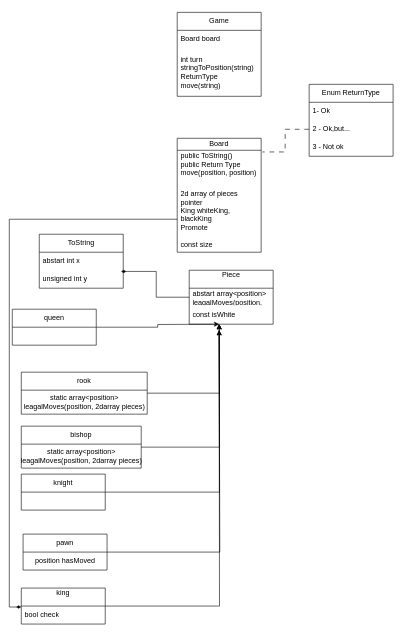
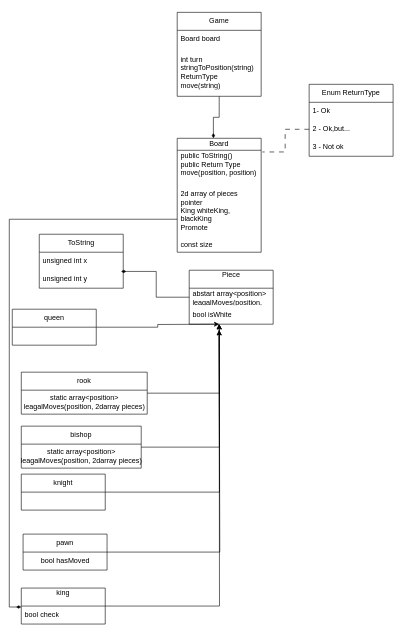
  <mxCell id="0" />
  <mxCell id="1" parent="0" />
  <mxCell id="2" value="Piece&lt;div&gt;&lt;br&gt;&lt;/div&gt;" style="swimlane;fontStyle=0;childLayout=stackLayout;horizontal=1;startSize=30;horizontalStack=0;resizeParent=1;resizeParentMax=0;resizeLast=0;collapsible=1;marginBottom=0;whiteSpace=wrap;html=1;" vertex="1" parent="1"><mxGeometry x="315" y="450" width="140" height="90" as="geometry" /></mxCell>
  <mxCell id="3" value="abstart array&amp;lt;position&amp;gt; leagalMoves(position, piecesPosition&amp;amp;)&lt;div&gt;&lt;br&gt;&lt;/div&gt;" style="text;strokeColor=none;fillColor=none;align=left;verticalAlign=middle;spacingLeft=4;spacingRight=4;overflow=hidden;points=[[0,0.5],[1,0.5]];portConstraint=eastwest;rotatable=0;whiteSpace=wrap;html=1;" vertex="1" parent="2"><mxGeometry y="30" width="140" height="30" as="geometry" /></mxCell>
- <mxCell id="4" value="const isWhite" style="text;strokeColor=none;fillColor=none;align=left;verticalAlign=middle;spacingLeft=4;spacingRight=4;overflow=hidden;points=[[0,0.5],[1,0.5]];portConstraint=eastwest;rotatable=0;whiteSpace=wrap;html=1;" vertex="1" parent="2"><mxGeometry y="60" width="140" height="30" as="geometry" /></mxCell>
+ <mxCell id="4" value="bool isWhite" style="text;strokeColor=none;fillColor=none;align=left;verticalAlign=middle;spacingLeft=4;spacingRight=4;overflow=hidden;points=[[0,0.5],[1,0.5]];portConstraint=eastwest;rotatable=0;whiteSpace=wrap;html=1;" vertex="1" parent="2"><mxGeometry y="60" width="140" height="30" as="geometry" /></mxCell>
  <mxCell id="5" value="Board" style="swimlane;fontStyle=0;childLayout=stackLayout;horizontal=1;startSize=20;horizontalStack=0;resizeParent=1;resizeParentMax=0;resizeLast=0;collapsible=1;marginBottom=0;whiteSpace=wrap;html=1;" vertex="1" parent="1"><mxGeometry x="295" y="230" width="140" height="190" as="geometry"><mxRectangle x="320" y="180" width="70" height="30" as="alternateBounds" /></mxGeometry></mxCell>
  <mxCell id="6" value="public ToString()&lt;div&gt;public Return Type move(position, position)&lt;/div&gt;&lt;div&gt;&lt;br&gt;&lt;/div&gt;" style="text;strokeColor=none;fillColor=none;align=left;verticalAlign=middle;spacingLeft=4;spacingRight=4;overflow=hidden;points=[[0,0.5],[1,0.5]];portConstraint=eastwest;rotatable=0;whiteSpace=wrap;html=1;" vertex="1" parent="5"><mxGeometry y="20" width="140" height="60" as="geometry" /></mxCell>
  <mxCell id="7" value="2d array of pieces pointer&lt;div&gt;King whiteKing, blackKing&lt;/div&gt;&lt;div&gt;Promote&lt;/div&gt;&lt;div&gt;&lt;br&gt;&lt;/div&gt;&lt;div&gt;const size&lt;/div&gt;" style="text;strokeColor=none;fillColor=none;align=left;verticalAlign=middle;spacingLeft=4;spacingRight=4;overflow=hidden;points=[[0,0.5],[1,0.5]];portConstraint=eastwest;rotatable=1;whiteSpace=wrap;html=1;movable=1;resizable=1;deletable=1;editable=1;locked=0;connectable=1;" vertex="1" parent="5"><mxGeometry y="80" width="140" height="110" as="geometry" /></mxCell>
  <mxCell id="8" value="Game" style="swimlane;fontStyle=0;childLayout=stackLayout;horizontal=1;startSize=30;horizontalStack=0;resizeParent=1;resizeParentMax=0;resizeLast=0;collapsible=1;marginBottom=0;whiteSpace=wrap;html=1;" vertex="1" parent="1"><mxGeometry x="295" y="20" width="140" height="140" as="geometry" /></mxCell>
  <mxCell id="9" value="Board board" style="text;strokeColor=none;fillColor=none;align=left;verticalAlign=middle;spacingLeft=4;spacingRight=4;overflow=hidden;points=[[0,0.5],[1,0.5]];portConstraint=eastwest;rotatable=0;whiteSpace=wrap;html=1;" vertex="1" parent="8"><mxGeometry y="30" width="140" height="30" as="geometry" /></mxCell>
  <mxCell id="10" value="int turn&amp;nbsp;&lt;div&gt;stringToPosition(string)&lt;br&gt;&lt;/div&gt;&lt;div&gt;ReturnType move(string)&lt;/div&gt;" style="text;strokeColor=none;fillColor=none;align=left;verticalAlign=middle;spacingLeft=4;spacingRight=4;overflow=hidden;points=[[0,0.5],[1,0.5]];portConstraint=eastwest;rotatable=0;whiteSpace=wrap;html=1;" vertex="1" parent="8"><mxGeometry y="60" width="140" height="80" as="geometry" /></mxCell>
  <mxCell id="11" value="ToString" style="swimlane;fontStyle=0;childLayout=stackLayout;horizontal=1;startSize=30;horizontalStack=0;resizeParent=1;resizeParentMax=0;resizeLast=0;collapsible=1;marginBottom=0;whiteSpace=wrap;html=1;" vertex="1" parent="1"><mxGeometry x="65" y="390" width="140" height="90" as="geometry" /></mxCell>
- <mxCell id="12" value="abstart int x" style="text;strokeColor=none;fillColor=none;align=left;verticalAlign=middle;spacingLeft=4;spacingRight=4;overflow=hidden;points=[[0,0.5],[1,0.5]];portConstraint=eastwest;rotatable=0;whiteSpace=wrap;html=1;" vertex="1" parent="11"><mxGeometry y="30" width="140" height="30" as="geometry" /></mxCell>
+ <mxCell id="12" value="unsigned int x" style="text;strokeColor=none;fillColor=none;align=left;verticalAlign=middle;spacingLeft=4;spacingRight=4;overflow=hidden;points=[[0,0.5],[1,0.5]];portConstraint=eastwest;rotatable=0;whiteSpace=wrap;html=1;" vertex="1" parent="11"><mxGeometry y="30" width="140" height="30" as="geometry" /></mxCell>
  <mxCell id="13" value="unsigned int y" style="text;strokeColor=none;fillColor=none;align=left;verticalAlign=middle;spacingLeft=4;spacingRight=4;overflow=hidden;points=[[0,0.5],[1,0.5]];portConstraint=eastwest;rotatable=0;whiteSpace=wrap;html=1;" vertex="1" parent="11"><mxGeometry y="60" width="140" height="30" as="geometry" /></mxCell>
  <mxCell id="14" value="Enum ReturnType" style="swimlane;fontStyle=0;childLayout=stackLayout;horizontal=1;startSize=30;horizontalStack=0;resizeParent=1;resizeParentMax=0;resizeLast=0;collapsible=1;marginBottom=0;whiteSpace=wrap;html=1;" vertex="1" parent="1"><mxGeometry x="515" y="140" width="140" height="120" as="geometry" /></mxCell>
  <mxCell id="15" value="1- Ok" style="text;strokeColor=none;fillColor=none;align=left;verticalAlign=middle;spacingLeft=4;spacingRight=4;overflow=hidden;points=[[0,0.5],[1,0.5]];portConstraint=eastwest;rotatable=0;whiteSpace=wrap;html=1;" vertex="1" parent="14"><mxGeometry y="30" width="140" height="30" as="geometry" /></mxCell>
  <mxCell id="16" value="2 - Ok,but..." style="text;strokeColor=none;fillColor=none;align=left;verticalAlign=middle;spacingLeft=4;spacingRight=4;overflow=hidden;points=[[0,0.5],[1,0.5]];portConstraint=eastwest;rotatable=0;whiteSpace=wrap;html=1;" vertex="1" parent="14"><mxGeometry y="60" width="140" height="30" as="geometry" /></mxCell>
  <mxCell id="17" value="3 - Not ok" style="text;strokeColor=none;fillColor=none;align=left;verticalAlign=middle;spacingLeft=4;spacingRight=4;overflow=hidden;points=[[0,0.5],[1,0.5]];portConstraint=eastwest;rotatable=0;whiteSpace=wrap;html=1;" vertex="1" parent="14"><mxGeometry y="90" width="140" height="30" as="geometry" /></mxCell>
  <mxCell id="18" style="edgeStyle=orthogonalEdgeStyle;rounded=0;orthogonalLoop=1;jettySize=auto;html=1;" edge="1" parent="1" source="19"><mxGeometry relative="1" as="geometry"><mxPoint x="365" y="550" as="targetPoint" /></mxGeometry></mxCell>
  <mxCell id="19" value="king&lt;div&gt;&lt;br&gt;&lt;/div&gt;" style="swimlane;fontStyle=0;childLayout=stackLayout;horizontal=1;startSize=30;horizontalStack=0;resizeParent=1;resizeParentMax=0;resizeLast=0;collapsible=1;marginBottom=0;whiteSpace=wrap;html=1;" vertex="1" parent="1"><mxGeometry x="35" y="980" width="140" height="60" as="geometry" /></mxCell>
  <mxCell id="20" value="bool check" style="text;strokeColor=none;fillColor=none;align=left;verticalAlign=middle;spacingLeft=4;spacingRight=4;overflow=hidden;points=[[0,0.5],[1,0.5]];portConstraint=eastwest;rotatable=0;whiteSpace=wrap;html=1;" vertex="1" parent="19"><mxGeometry y="30" width="140" height="30" as="geometry" /></mxCell>
  <mxCell id="21" style="edgeStyle=orthogonalEdgeStyle;rounded=0;orthogonalLoop=1;jettySize=auto;html=1;" edge="1" parent="1" source="22"><mxGeometry relative="1" as="geometry"><mxPoint x="365" y="540" as="targetPoint" /></mxGeometry></mxCell>
  <mxCell id="22" value="queen" style="swimlane;fontStyle=0;childLayout=stackLayout;horizontal=1;startSize=30;horizontalStack=0;resizeParent=1;resizeParentMax=0;resizeLast=0;collapsible=1;marginBottom=0;whiteSpace=wrap;html=1;" vertex="1" parent="1"><mxGeometry x="20" y="515" width="140" height="60" as="geometry" /></mxCell>
+ <mxCell id="23" style="edgeStyle=orthogonalEdgeStyle;rounded=0;orthogonalLoop=1;jettySize=auto;html=1;entryX=0.431;entryY=0;entryDx=0;entryDy=0;entryPerimeter=0;endArrow=diamondThin;endFill=1;" edge="1" parent="1" source="8" target="5"><mxGeometry relative="1" as="geometry" /></mxCell>
  <mxCell id="24" style="edgeStyle=orthogonalEdgeStyle;rounded=0;orthogonalLoop=1;jettySize=auto;html=1;entryX=0.974;entryY=0.067;entryDx=0;entryDy=0;entryPerimeter=0;endArrow=diamondThin;endFill=1;" edge="1" parent="1" source="3" target="13"><mxGeometry relative="1" as="geometry" /></mxCell>
  <mxCell id="25" style="edgeStyle=orthogonalEdgeStyle;rounded=0;orthogonalLoop=1;jettySize=auto;html=1;exitX=0;exitY=0.5;exitDx=0;exitDy=0;entryX=1.014;entryY=0.12;entryDx=0;entryDy=0;entryPerimeter=0;dashed=1;dashPattern=8 8;endArrow=none;" edge="1" parent="1" source="16" target="5"><mxGeometry relative="1" as="geometry" /></mxCell>
  <mxCell id="26" style="edgeStyle=orthogonalEdgeStyle;rounded=0;orthogonalLoop=1;jettySize=auto;html=1;" edge="1" parent="1" source="27"><mxGeometry relative="1" as="geometry"><mxPoint x="365" y="540" as="targetPoint" /></mxGeometry></mxCell>
  <mxCell id="27" value="rook" style="swimlane;fontStyle=0;childLayout=stackLayout;horizontal=1;startSize=30;horizontalStack=0;resizeParent=1;resizeParentMax=0;resizeLast=0;collapsible=1;marginBottom=0;whiteSpace=wrap;html=1;" vertex="1" parent="1"><mxGeometry x="35" y="620" width="210" height="70" as="geometry" /></mxCell>
  <mxCell id="28" value="static array&amp;lt;position&amp;gt;&lt;div&gt;leagalMoves(position, 2darray pieces)&lt;/div&gt;" style="text;html=1;align=center;verticalAlign=middle;resizable=0;points=[];autosize=1;strokeColor=none;fillColor=none;" vertex="1" parent="27"><mxGeometry y="30" width="210" height="40" as="geometry" /></mxCell>
  <mxCell id="29" value="" style="edgeStyle=orthogonalEdgeStyle;rounded=0;orthogonalLoop=1;jettySize=auto;html=1;" edge="1" parent="1" source="30"><mxGeometry relative="1" as="geometry"><mxPoint x="365" y="550" as="targetPoint" /></mxGeometry></mxCell>
  <mxCell id="30" value="bishop" style="swimlane;fontStyle=0;childLayout=stackLayout;horizontal=1;startSize=30;horizontalStack=0;resizeParent=1;resizeParentMax=0;resizeLast=0;collapsible=1;marginBottom=0;whiteSpace=wrap;html=1;" vertex="1" parent="1"><mxGeometry x="35" y="710" width="200" height="70" as="geometry" /></mxCell>
  <mxCell id="31" value="static array&amp;lt;position&amp;gt;&lt;div&gt;leagalMoves(position, 2darray pieces)&lt;/div&gt;" style="text;html=1;align=center;verticalAlign=middle;resizable=0;points=[];autosize=1;strokeColor=none;fillColor=none;" vertex="1" parent="30"><mxGeometry y="30" width="200" height="40" as="geometry" /></mxCell>
  <mxCell id="32" style="edgeStyle=orthogonalEdgeStyle;rounded=0;orthogonalLoop=1;jettySize=auto;html=1;" edge="1" parent="1" source="33"><mxGeometry relative="1" as="geometry"><mxPoint x="365" y="540" as="targetPoint" /></mxGeometry></mxCell>
  <mxCell id="33" value="knight" style="swimlane;fontStyle=0;childLayout=stackLayout;horizontal=1;startSize=30;horizontalStack=0;resizeParent=1;resizeParentMax=0;resizeLast=0;collapsible=1;marginBottom=0;whiteSpace=wrap;html=1;" vertex="1" parent="1"><mxGeometry x="35" y="790" width="140" height="60" as="geometry" /></mxCell>
  <mxCell id="34" style="edgeStyle=orthogonalEdgeStyle;rounded=0;orthogonalLoop=1;jettySize=auto;html=1;" edge="1" parent="1" source="35"><mxGeometry relative="1" as="geometry"><mxPoint x="365" y="540" as="targetPoint" /><Array as="points"><mxPoint x="366" y="920" /></Array></mxGeometry></mxCell>
  <mxCell id="35" value="pawn" style="swimlane;fontStyle=0;childLayout=stackLayout;horizontal=1;startSize=30;horizontalStack=0;resizeParent=1;resizeParentMax=0;resizeLast=0;collapsible=1;marginBottom=0;whiteSpace=wrap;html=1;" vertex="1" parent="1"><mxGeometry x="38" y="890" width="140" height="60" as="geometry" /></mxCell>
- <mxCell id="36" value="position hasMoved" style="text;html=1;align=center;verticalAlign=middle;resizable=0;points=[];autosize=1;strokeColor=none;fillColor=none;" vertex="1" parent="35"><mxGeometry y="30" width="140" height="30" as="geometry" /></mxCell>
+ <mxCell id="36" value="bool hasMoved" style="text;html=1;align=center;verticalAlign=middle;resizable=0;points=[];autosize=1;strokeColor=none;fillColor=none;" vertex="1" parent="35"><mxGeometry y="30" width="140" height="30" as="geometry" /></mxCell>
  <mxCell id="37" style="edgeStyle=orthogonalEdgeStyle;rounded=0;orthogonalLoop=1;jettySize=auto;html=1;entryX=0;entryY=0.053;entryDx=0;entryDy=0;entryPerimeter=0;endArrow=diamondThin;endFill=1;" edge="1" parent="1" source="7" target="20"><mxGeometry relative="1" as="geometry" /></mxCell>
